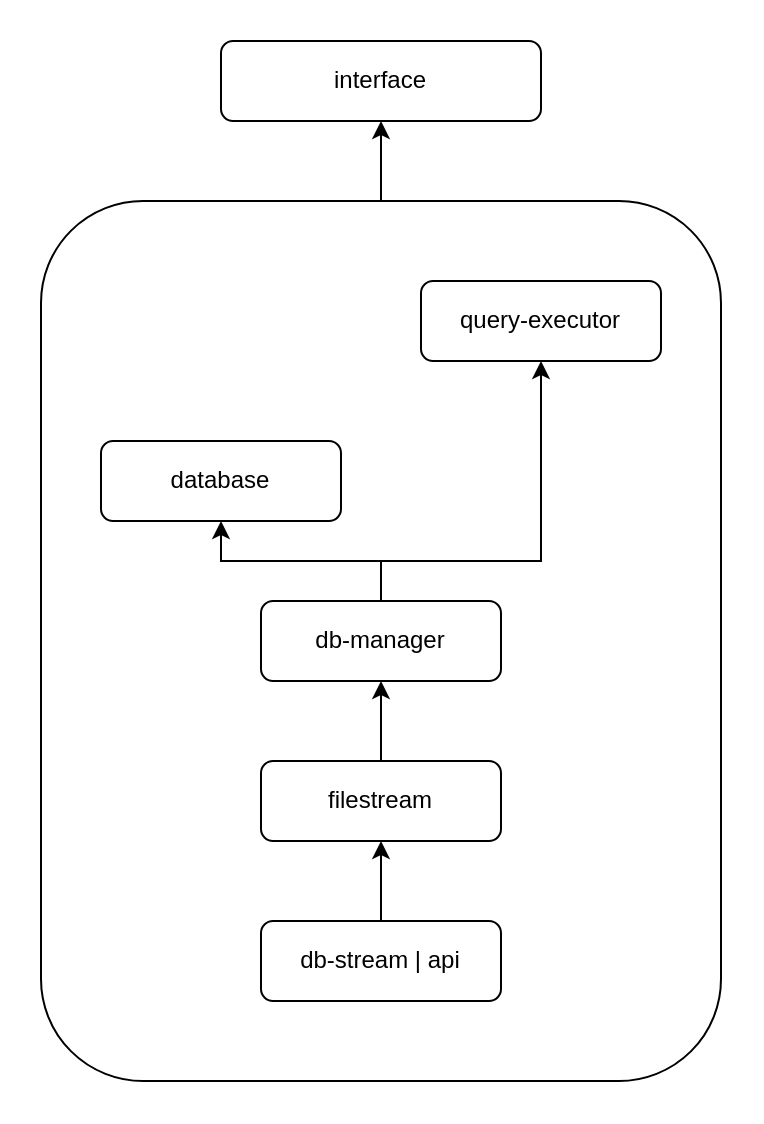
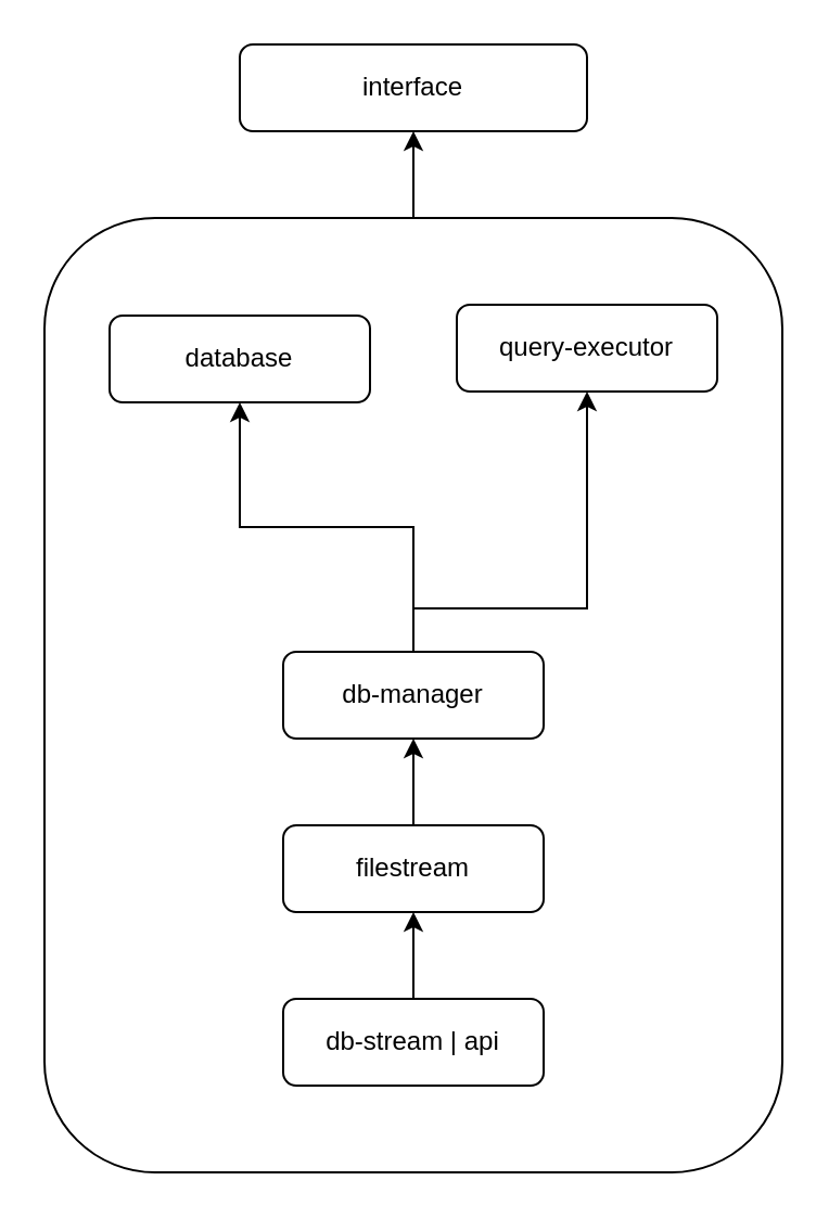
  <mxCell id="0" />
  <mxCell id="1" parent="0" />
  <mxCell id="2" value="interface" style="rounded=1;whiteSpace=wrap;html=1;" parent="1" vertex="1"><mxGeometry x="110" y="20" width="160" height="40" as="geometry" /></mxCell>
  <mxCell id="3" style="edgeStyle=orthogonalEdgeStyle;rounded=0;orthogonalLoop=1;jettySize=auto;html=1;entryX=0.5;entryY=1;entryDx=0;entryDy=0;" edge="1" parent="1" source="4" target="2"><mxGeometry relative="1" as="geometry" /></mxCell>
  <mxCell id="4" value="" style="rounded=1;whiteSpace=wrap;html=1;fillColor=none;" parent="1" vertex="1"><mxGeometry x="20" y="100" width="340" height="440" as="geometry" /></mxCell>
- <mxCell id="5" value="database" style="rounded=1;whiteSpace=wrap;html=1;" vertex="1" parent="1"><mxGeometry x="50" y="220" width="120" height="40" as="geometry" /></mxCell>
+ <mxCell id="5" value="database" style="rounded=1;whiteSpace=wrap;html=1;" vertex="1" parent="1"><mxGeometry x="50" y="145" width="120" height="40" as="geometry" /></mxCell>
  <mxCell id="6" style="edgeStyle=orthogonalEdgeStyle;rounded=0;orthogonalLoop=1;jettySize=auto;html=1;entryX=0.5;entryY=1;entryDx=0;entryDy=0;" edge="1" parent="1" source="8" target="13"><mxGeometry relative="1" as="geometry"><Array as="points"><mxPoint x="190" y="280" /><mxPoint x="270" y="280" /></Array></mxGeometry></mxCell>
  <mxCell id="7" style="edgeStyle=orthogonalEdgeStyle;rounded=0;orthogonalLoop=1;jettySize=auto;html=1;entryX=0.5;entryY=1;entryDx=0;entryDy=0;" edge="1" parent="1" source="8" target="5"><mxGeometry relative="1" as="geometry" /></mxCell>
  <mxCell id="8" value="db-manager" style="rounded=1;whiteSpace=wrap;html=1;" vertex="1" parent="1"><mxGeometry x="130" y="300" width="120" height="40" as="geometry" /></mxCell>
  <mxCell id="9" style="edgeStyle=orthogonalEdgeStyle;rounded=0;orthogonalLoop=1;jettySize=auto;html=1;entryX=0.5;entryY=1;entryDx=0;entryDy=0;" edge="1" parent="1" source="10" target="8"><mxGeometry relative="1" as="geometry" /></mxCell>
  <mxCell id="10" value="filestream" style="rounded=1;whiteSpace=wrap;html=1;" vertex="1" parent="1"><mxGeometry x="130" y="380" width="120" height="40" as="geometry" /></mxCell>
  <mxCell id="11" style="edgeStyle=orthogonalEdgeStyle;rounded=0;orthogonalLoop=1;jettySize=auto;html=1;entryX=0.5;entryY=1;entryDx=0;entryDy=0;" edge="1" parent="1" source="12" target="10"><mxGeometry relative="1" as="geometry" /></mxCell>
  <mxCell id="12" value="db-stream | api" style="rounded=1;whiteSpace=wrap;html=1;" vertex="1" parent="1"><mxGeometry x="130" y="460" width="120" height="40" as="geometry" /></mxCell>
  <mxCell id="13" value="query-executor" style="rounded=1;whiteSpace=wrap;html=1;" vertex="1" parent="1"><mxGeometry x="210" y="140" width="120" height="40" as="geometry" /></mxCell>
